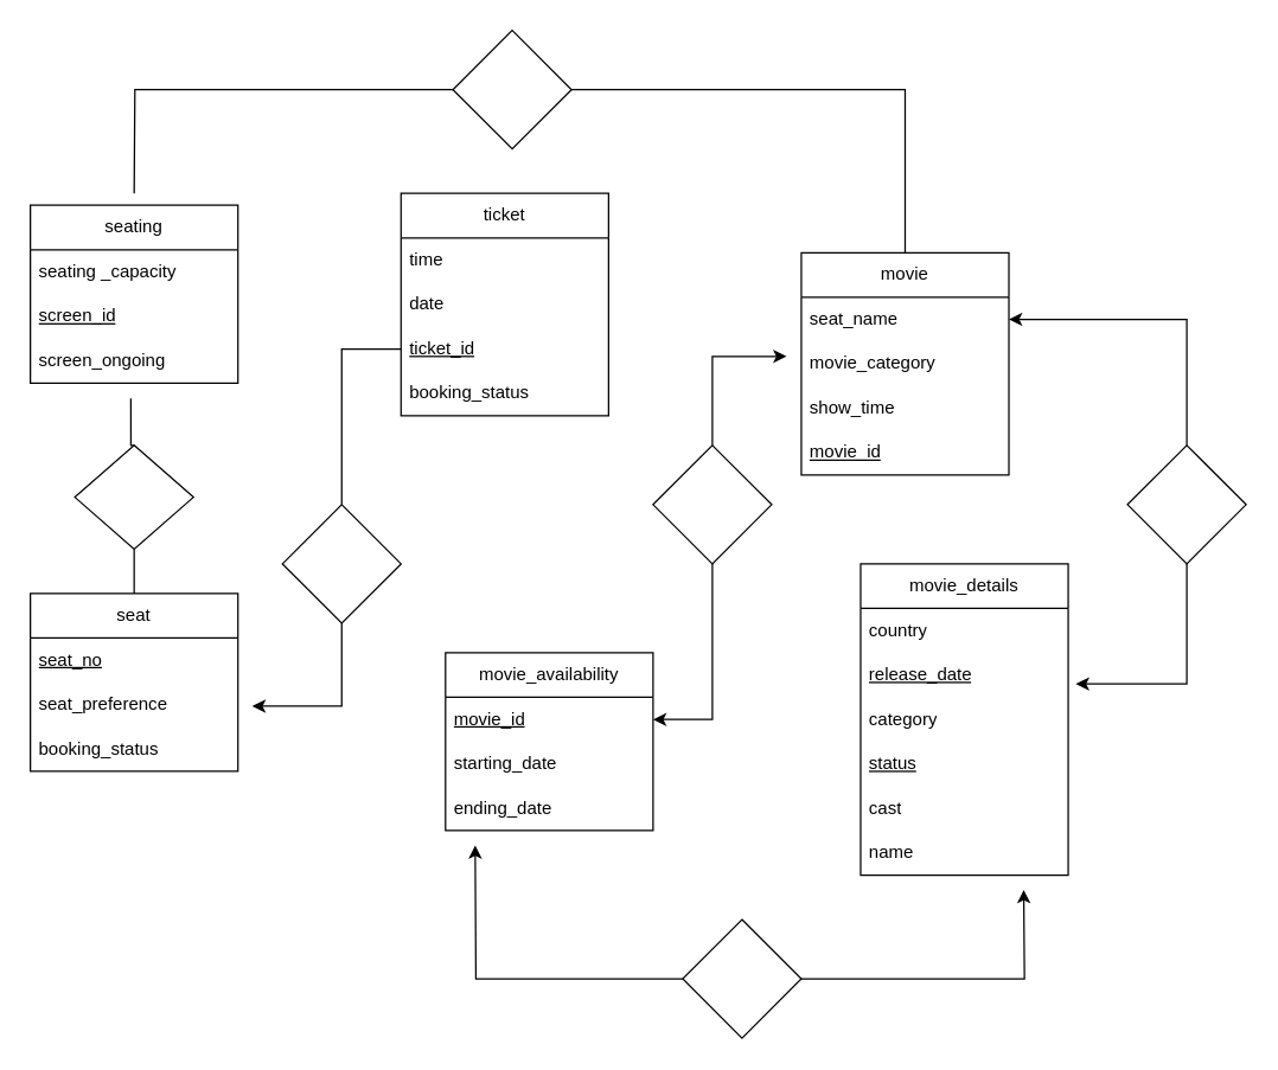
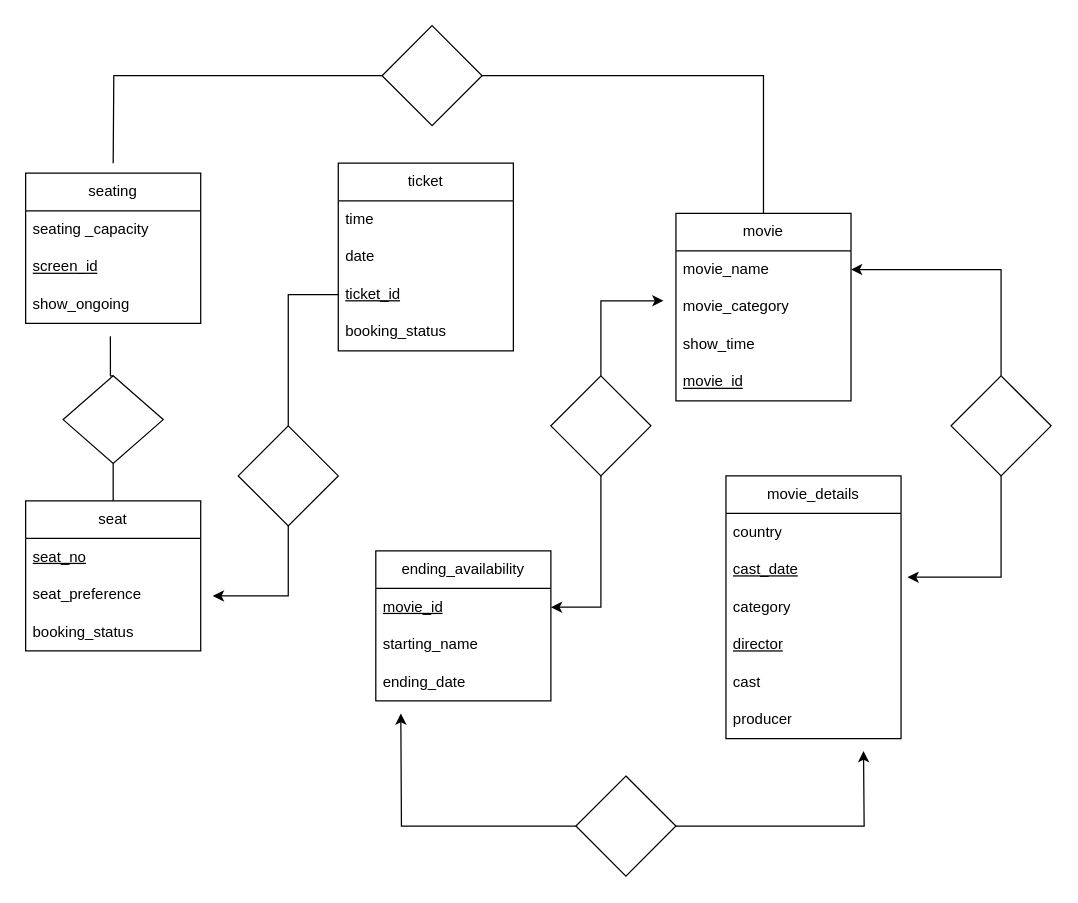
  <mxCell id="0" />
  <mxCell id="1" parent="0" />
  <mxCell id="2" value="seating" style="swimlane;fontStyle=0;childLayout=stackLayout;horizontal=1;startSize=30;horizontalStack=0;resizeParent=1;resizeParentMax=0;resizeLast=0;collapsible=1;marginBottom=0;whiteSpace=wrap;html=1;" vertex="1" parent="1"><mxGeometry x="20" y="138" width="140" height="120" as="geometry" /></mxCell>
  <mxCell id="3" value="seating _capacity" style="text;strokeColor=none;fillColor=none;align=left;verticalAlign=middle;spacingLeft=4;spacingRight=4;overflow=hidden;points=[[0,0.5],[1,0.5]];portConstraint=eastwest;rotatable=0;whiteSpace=wrap;html=1;" vertex="1" parent="2"><mxGeometry y="30" width="140" height="30" as="geometry" /></mxCell>
  <mxCell id="4" value="&lt;u&gt;screen_id&lt;/u&gt;" style="text;strokeColor=none;fillColor=none;align=left;verticalAlign=middle;spacingLeft=4;spacingRight=4;overflow=hidden;points=[[0,0.5],[1,0.5]];portConstraint=eastwest;rotatable=0;whiteSpace=wrap;html=1;" vertex="1" parent="2"><mxGeometry y="60" width="140" height="30" as="geometry" /></mxCell>
- <mxCell id="5" value="screen_ongoing" style="text;strokeColor=none;fillColor=none;align=left;verticalAlign=middle;spacingLeft=4;spacingRight=4;overflow=hidden;points=[[0,0.5],[1,0.5]];portConstraint=eastwest;rotatable=0;whiteSpace=wrap;html=1;" vertex="1" parent="2"><mxGeometry y="90" width="140" height="30" as="geometry" /></mxCell>
+ <mxCell id="5" value="show_ongoing" style="text;strokeColor=none;fillColor=none;align=left;verticalAlign=middle;spacingLeft=4;spacingRight=4;overflow=hidden;points=[[0,0.5],[1,0.5]];portConstraint=eastwest;rotatable=0;whiteSpace=wrap;html=1;" vertex="1" parent="2"><mxGeometry y="90" width="140" height="30" as="geometry" /></mxCell>
  <mxCell id="6" value="movie_details" style="swimlane;fontStyle=0;childLayout=stackLayout;horizontal=1;startSize=30;horizontalStack=0;resizeParent=1;resizeParentMax=0;resizeLast=0;collapsible=1;marginBottom=0;whiteSpace=wrap;html=1;" vertex="1" parent="1"><mxGeometry x="580" y="380" width="140" height="210" as="geometry" /></mxCell>
  <mxCell id="7" value="country" style="text;strokeColor=none;fillColor=none;align=left;verticalAlign=middle;spacingLeft=4;spacingRight=4;overflow=hidden;points=[[0,0.5],[1,0.5]];portConstraint=eastwest;rotatable=0;whiteSpace=wrap;html=1;" vertex="1" parent="6"><mxGeometry y="30" width="140" height="30" as="geometry" /></mxCell>
- <mxCell id="8" value="&lt;u&gt;release_date&lt;/u&gt;" style="text;strokeColor=none;fillColor=none;align=left;verticalAlign=middle;spacingLeft=4;spacingRight=4;overflow=hidden;points=[[0,0.5],[1,0.5]];portConstraint=eastwest;rotatable=0;whiteSpace=wrap;html=1;" vertex="1" parent="6"><mxGeometry y="60" width="140" height="30" as="geometry" /></mxCell>
+ <mxCell id="8" value="&lt;u&gt;cast_date&lt;/u&gt;" style="text;strokeColor=none;fillColor=none;align=left;verticalAlign=middle;spacingLeft=4;spacingRight=4;overflow=hidden;points=[[0,0.5],[1,0.5]];portConstraint=eastwest;rotatable=0;whiteSpace=wrap;html=1;" vertex="1" parent="6"><mxGeometry y="60" width="140" height="30" as="geometry" /></mxCell>
  <mxCell id="9" value="category" style="text;strokeColor=none;fillColor=none;align=left;verticalAlign=middle;spacingLeft=4;spacingRight=4;overflow=hidden;points=[[0,0.5],[1,0.5]];portConstraint=eastwest;rotatable=0;whiteSpace=wrap;html=1;" vertex="1" parent="6"><mxGeometry y="90" width="140" height="30" as="geometry" /></mxCell>
- <mxCell id="10" value="&lt;u&gt;status&lt;/u&gt;" style="text;strokeColor=none;fillColor=none;align=left;verticalAlign=middle;spacingLeft=4;spacingRight=4;overflow=hidden;points=[[0,0.5],[1,0.5]];portConstraint=eastwest;rotatable=0;whiteSpace=wrap;html=1;" vertex="1" parent="6"><mxGeometry y="120" width="140" height="30" as="geometry" /></mxCell>
+ <mxCell id="10" value="&lt;u&gt;director&lt;/u&gt;" style="text;strokeColor=none;fillColor=none;align=left;verticalAlign=middle;spacingLeft=4;spacingRight=4;overflow=hidden;points=[[0,0.5],[1,0.5]];portConstraint=eastwest;rotatable=0;whiteSpace=wrap;html=1;" vertex="1" parent="6"><mxGeometry y="120" width="140" height="30" as="geometry" /></mxCell>
  <mxCell id="11" value="cast" style="text;strokeColor=none;fillColor=none;align=left;verticalAlign=middle;spacingLeft=4;spacingRight=4;overflow=hidden;points=[[0,0.5],[1,0.5]];portConstraint=eastwest;rotatable=0;whiteSpace=wrap;html=1;" vertex="1" parent="6"><mxGeometry y="150" width="140" height="30" as="geometry" /></mxCell>
- <mxCell id="12" value="name" style="text;strokeColor=none;fillColor=none;align=left;verticalAlign=middle;spacingLeft=4;spacingRight=4;overflow=hidden;points=[[0,0.5],[1,0.5]];portConstraint=eastwest;rotatable=0;whiteSpace=wrap;html=1;" vertex="1" parent="6"><mxGeometry y="180" width="140" height="30" as="geometry" /></mxCell>
+ <mxCell id="12" value="producer" style="text;strokeColor=none;fillColor=none;align=left;verticalAlign=middle;spacingLeft=4;spacingRight=4;overflow=hidden;points=[[0,0.5],[1,0.5]];portConstraint=eastwest;rotatable=0;whiteSpace=wrap;html=1;" vertex="1" parent="6"><mxGeometry y="180" width="140" height="30" as="geometry" /></mxCell>
  <mxCell id="13" value="seat" style="swimlane;fontStyle=0;childLayout=stackLayout;horizontal=1;startSize=30;horizontalStack=0;resizeParent=1;resizeParentMax=0;resizeLast=0;collapsible=1;marginBottom=0;whiteSpace=wrap;html=1;" vertex="1" parent="1"><mxGeometry x="20" y="400" width="140" height="120" as="geometry" /></mxCell>
  <mxCell id="14" value="&lt;u&gt;seat_no&lt;/u&gt;" style="text;strokeColor=none;fillColor=none;align=left;verticalAlign=middle;spacingLeft=4;spacingRight=4;overflow=hidden;points=[[0,0.5],[1,0.5]];portConstraint=eastwest;rotatable=0;whiteSpace=wrap;html=1;" vertex="1" parent="13"><mxGeometry y="30" width="140" height="30" as="geometry" /></mxCell>
  <mxCell id="15" value="seat_preference" style="text;strokeColor=none;fillColor=none;align=left;verticalAlign=middle;spacingLeft=4;spacingRight=4;overflow=hidden;points=[[0,0.5],[1,0.5]];portConstraint=eastwest;rotatable=0;whiteSpace=wrap;html=1;" vertex="1" parent="13"><mxGeometry y="60" width="140" height="30" as="geometry" /></mxCell>
  <mxCell id="16" value="booking_status" style="text;strokeColor=none;fillColor=none;align=left;verticalAlign=middle;spacingLeft=4;spacingRight=4;overflow=hidden;points=[[0,0.5],[1,0.5]];portConstraint=eastwest;rotatable=0;whiteSpace=wrap;html=1;" vertex="1" parent="13"><mxGeometry y="90" width="140" height="30" as="geometry" /></mxCell>
  <mxCell id="17" value="movie" style="swimlane;fontStyle=0;childLayout=stackLayout;horizontal=1;startSize=30;horizontalStack=0;resizeParent=1;resizeParentMax=0;resizeLast=0;collapsible=1;marginBottom=0;whiteSpace=wrap;html=1;" vertex="1" parent="1"><mxGeometry x="540" y="170" width="140" height="150" as="geometry" /></mxCell>
- <mxCell id="18" value="seat_name" style="text;strokeColor=none;fillColor=none;align=left;verticalAlign=middle;spacingLeft=4;spacingRight=4;overflow=hidden;points=[[0,0.5],[1,0.5]];portConstraint=eastwest;rotatable=0;whiteSpace=wrap;html=1;" vertex="1" parent="17"><mxGeometry y="30" width="140" height="30" as="geometry" /></mxCell>
+ <mxCell id="18" value="movie_name" style="text;strokeColor=none;fillColor=none;align=left;verticalAlign=middle;spacingLeft=4;spacingRight=4;overflow=hidden;points=[[0,0.5],[1,0.5]];portConstraint=eastwest;rotatable=0;whiteSpace=wrap;html=1;" vertex="1" parent="17"><mxGeometry y="30" width="140" height="30" as="geometry" /></mxCell>
  <mxCell id="19" value="movie_category" style="text;strokeColor=none;fillColor=none;align=left;verticalAlign=middle;spacingLeft=4;spacingRight=4;overflow=hidden;points=[[0,0.5],[1,0.5]];portConstraint=eastwest;rotatable=0;whiteSpace=wrap;html=1;" vertex="1" parent="17"><mxGeometry y="60" width="140" height="30" as="geometry" /></mxCell>
  <mxCell id="20" value="show_time" style="text;strokeColor=none;fillColor=none;align=left;verticalAlign=middle;spacingLeft=4;spacingRight=4;overflow=hidden;points=[[0,0.5],[1,0.5]];portConstraint=eastwest;rotatable=0;whiteSpace=wrap;html=1;" vertex="1" parent="17"><mxGeometry y="90" width="140" height="30" as="geometry" /></mxCell>
  <mxCell id="21" value="&lt;u&gt;movie_id&lt;/u&gt;" style="text;strokeColor=none;fillColor=none;align=left;verticalAlign=middle;spacingLeft=4;spacingRight=4;overflow=hidden;points=[[0,0.5],[1,0.5]];portConstraint=eastwest;rotatable=0;whiteSpace=wrap;html=1;" vertex="1" parent="17"><mxGeometry y="120" width="140" height="30" as="geometry" /></mxCell>
  <mxCell id="22" value="ticket" style="swimlane;fontStyle=0;childLayout=stackLayout;horizontal=1;startSize=30;horizontalStack=0;resizeParent=1;resizeParentMax=0;resizeLast=0;collapsible=1;marginBottom=0;whiteSpace=wrap;html=1;" vertex="1" parent="1"><mxGeometry x="270" y="130" width="140" height="150" as="geometry" /></mxCell>
  <mxCell id="23" value="time" style="text;strokeColor=none;fillColor=none;align=left;verticalAlign=middle;spacingLeft=4;spacingRight=4;overflow=hidden;points=[[0,0.5],[1,0.5]];portConstraint=eastwest;rotatable=0;whiteSpace=wrap;html=1;" vertex="1" parent="22"><mxGeometry y="30" width="140" height="30" as="geometry" /></mxCell>
  <mxCell id="24" value="date" style="text;strokeColor=none;fillColor=none;align=left;verticalAlign=middle;spacingLeft=4;spacingRight=4;overflow=hidden;points=[[0,0.5],[1,0.5]];portConstraint=eastwest;rotatable=0;whiteSpace=wrap;html=1;" vertex="1" parent="22"><mxGeometry y="60" width="140" height="30" as="geometry" /></mxCell>
  <mxCell id="25" value="&lt;u&gt;ticket_id&lt;/u&gt;" style="text;strokeColor=none;fillColor=none;align=left;verticalAlign=middle;spacingLeft=4;spacingRight=4;overflow=hidden;points=[[0,0.5],[1,0.5]];portConstraint=eastwest;rotatable=0;whiteSpace=wrap;html=1;" vertex="1" parent="22"><mxGeometry y="90" width="140" height="30" as="geometry" /></mxCell>
  <mxCell id="26" value="booking_status" style="text;strokeColor=none;fillColor=none;align=left;verticalAlign=middle;spacingLeft=4;spacingRight=4;overflow=hidden;points=[[0,0.5],[1,0.5]];portConstraint=eastwest;rotatable=0;whiteSpace=wrap;html=1;" vertex="1" parent="22"><mxGeometry y="120" width="140" height="30" as="geometry" /></mxCell>
- <mxCell id="27" value="movie_availability" style="swimlane;fontStyle=0;childLayout=stackLayout;horizontal=1;startSize=30;horizontalStack=0;resizeParent=1;resizeParentMax=0;resizeLast=0;collapsible=1;marginBottom=0;whiteSpace=wrap;html=1;" vertex="1" parent="1"><mxGeometry x="300" y="440" width="140" height="120" as="geometry" /></mxCell>
+ <mxCell id="27" value="ending_availability" style="swimlane;fontStyle=0;childLayout=stackLayout;horizontal=1;startSize=30;horizontalStack=0;resizeParent=1;resizeParentMax=0;resizeLast=0;collapsible=1;marginBottom=0;whiteSpace=wrap;html=1;" vertex="1" parent="1"><mxGeometry x="300" y="440" width="140" height="120" as="geometry" /></mxCell>
  <mxCell id="28" value="&lt;u&gt;movie_id&lt;/u&gt;" style="text;strokeColor=none;fillColor=none;align=left;verticalAlign=middle;spacingLeft=4;spacingRight=4;overflow=hidden;points=[[0,0.5],[1,0.5]];portConstraint=eastwest;rotatable=0;whiteSpace=wrap;html=1;" vertex="1" parent="27"><mxGeometry y="30" width="140" height="30" as="geometry" /></mxCell>
- <mxCell id="29" value="starting_date" style="text;strokeColor=none;fillColor=none;align=left;verticalAlign=middle;spacingLeft=4;spacingRight=4;overflow=hidden;points=[[0,0.5],[1,0.5]];portConstraint=eastwest;rotatable=0;whiteSpace=wrap;html=1;" vertex="1" parent="27"><mxGeometry y="60" width="140" height="30" as="geometry" /></mxCell>
+ <mxCell id="29" value="starting_name" style="text;strokeColor=none;fillColor=none;align=left;verticalAlign=middle;spacingLeft=4;spacingRight=4;overflow=hidden;points=[[0,0.5],[1,0.5]];portConstraint=eastwest;rotatable=0;whiteSpace=wrap;html=1;" vertex="1" parent="27"><mxGeometry y="60" width="140" height="30" as="geometry" /></mxCell>
  <mxCell id="30" value="ending_date" style="text;strokeColor=none;fillColor=none;align=left;verticalAlign=middle;spacingLeft=4;spacingRight=4;overflow=hidden;points=[[0,0.5],[1,0.5]];portConstraint=eastwest;rotatable=0;whiteSpace=wrap;html=1;" vertex="1" parent="27"><mxGeometry y="90" width="140" height="30" as="geometry" /></mxCell>
  <mxCell id="31" style="edgeStyle=orthogonalEdgeStyle;rounded=0;orthogonalLoop=1;jettySize=auto;html=1;exitX=0.5;exitY=1;exitDx=0;exitDy=0;entryX=0.5;entryY=0;entryDx=0;entryDy=0;endArrow=none;endFill=0;" edge="1" parent="1" source="32" target="13"><mxGeometry relative="1" as="geometry" /></mxCell>
  <mxCell id="32" value="" style="rhombus;whiteSpace=wrap;html=1;" vertex="1" parent="1"><mxGeometry x="50" y="300" width="80" height="70" as="geometry" /></mxCell>
  <mxCell id="33" style="edgeStyle=orthogonalEdgeStyle;rounded=0;orthogonalLoop=1;jettySize=auto;html=1;exitX=0.5;exitY=0;exitDx=0;exitDy=0;entryX=0.484;entryY=1.346;entryDx=0;entryDy=0;entryPerimeter=0;endArrow=none;endFill=0;" edge="1" parent="1" source="32" target="5"><mxGeometry relative="1" as="geometry" /></mxCell>
  <mxCell id="34" style="edgeStyle=orthogonalEdgeStyle;rounded=0;orthogonalLoop=1;jettySize=auto;html=1;exitX=0;exitY=0.5;exitDx=0;exitDy=0;endArrow=none;endFill=0;" edge="1" parent="1" source="36"><mxGeometry relative="1" as="geometry"><mxPoint x="90" y="130" as="targetPoint" /></mxGeometry></mxCell>
  <mxCell id="35" style="edgeStyle=orthogonalEdgeStyle;rounded=0;orthogonalLoop=1;jettySize=auto;html=1;exitX=1;exitY=0.5;exitDx=0;exitDy=0;entryX=0.5;entryY=0;entryDx=0;entryDy=0;endArrow=none;endFill=0;" edge="1" parent="1" source="36" target="17"><mxGeometry relative="1" as="geometry" /></mxCell>
  <mxCell id="36" value="" style="rhombus;whiteSpace=wrap;html=1;" vertex="1" parent="1"><mxGeometry x="305" y="20" width="80" height="80" as="geometry" /></mxCell>
  <mxCell id="37" style="edgeStyle=orthogonalEdgeStyle;rounded=0;orthogonalLoop=1;jettySize=auto;html=1;exitX=0.5;exitY=0;exitDx=0;exitDy=0;entryX=1;entryY=0.5;entryDx=0;entryDy=0;" edge="1" parent="1" source="38" target="18"><mxGeometry relative="1" as="geometry" /></mxCell>
  <mxCell id="38" value="" style="rhombus;whiteSpace=wrap;html=1;" vertex="1" parent="1"><mxGeometry x="760" y="300" width="80" height="80" as="geometry" /></mxCell>
  <mxCell id="39" style="edgeStyle=orthogonalEdgeStyle;rounded=0;orthogonalLoop=1;jettySize=auto;html=1;exitX=0.5;exitY=1;exitDx=0;exitDy=0;entryX=1.037;entryY=-0.3;entryDx=0;entryDy=0;entryPerimeter=0;" edge="1" parent="1" source="38" target="9"><mxGeometry relative="1" as="geometry" /></mxCell>
  <mxCell id="40" style="edgeStyle=orthogonalEdgeStyle;rounded=0;orthogonalLoop=1;jettySize=auto;html=1;exitX=0;exitY=0.5;exitDx=0;exitDy=0;" edge="1" parent="1" source="42"><mxGeometry relative="1" as="geometry"><mxPoint x="320" y="570" as="targetPoint" /></mxGeometry></mxCell>
  <mxCell id="41" style="edgeStyle=orthogonalEdgeStyle;rounded=0;orthogonalLoop=1;jettySize=auto;html=1;exitX=1;exitY=0.5;exitDx=0;exitDy=0;" edge="1" parent="1" source="42"><mxGeometry relative="1" as="geometry"><mxPoint x="690" y="600" as="targetPoint" /></mxGeometry></mxCell>
  <mxCell id="42" value="" style="rhombus;whiteSpace=wrap;html=1;" vertex="1" parent="1"><mxGeometry x="460" y="620" width="80" height="80" as="geometry" /></mxCell>
  <mxCell id="43" style="edgeStyle=orthogonalEdgeStyle;rounded=0;orthogonalLoop=1;jettySize=auto;html=1;exitX=0.5;exitY=0;exitDx=0;exitDy=0;entryX=0;entryY=0.5;entryDx=0;entryDy=0;endArrow=none;endFill=0;" edge="1" parent="1" source="44" target="25"><mxGeometry relative="1" as="geometry" /></mxCell>
  <mxCell id="44" value="" style="rhombus;whiteSpace=wrap;html=1;" vertex="1" parent="1"><mxGeometry x="190" y="340" width="80" height="80" as="geometry" /></mxCell>
  <mxCell id="45" style="edgeStyle=orthogonalEdgeStyle;rounded=0;orthogonalLoop=1;jettySize=auto;html=1;exitX=0.5;exitY=1;exitDx=0;exitDy=0;entryX=1.069;entryY=0.533;entryDx=0;entryDy=0;entryPerimeter=0;" edge="1" parent="1" source="44" target="15"><mxGeometry relative="1" as="geometry" /></mxCell>
  <mxCell id="46" style="edgeStyle=orthogonalEdgeStyle;rounded=0;orthogonalLoop=1;jettySize=auto;html=1;exitX=0.5;exitY=1;exitDx=0;exitDy=0;entryX=1;entryY=0.5;entryDx=0;entryDy=0;endArrow=classic;endFill=1;" edge="1" parent="1" source="47" target="28"><mxGeometry relative="1" as="geometry" /></mxCell>
  <mxCell id="47" value="" style="rhombus;whiteSpace=wrap;html=1;" vertex="1" parent="1"><mxGeometry x="440" y="300" width="80" height="80" as="geometry" /></mxCell>
  <mxCell id="48" style="edgeStyle=orthogonalEdgeStyle;rounded=0;orthogonalLoop=1;jettySize=auto;html=1;exitX=0.5;exitY=0;exitDx=0;exitDy=0;entryX=-0.071;entryY=0.333;entryDx=0;entryDy=0;entryPerimeter=0;" edge="1" parent="1" source="47" target="19"><mxGeometry relative="1" as="geometry" /></mxCell>
